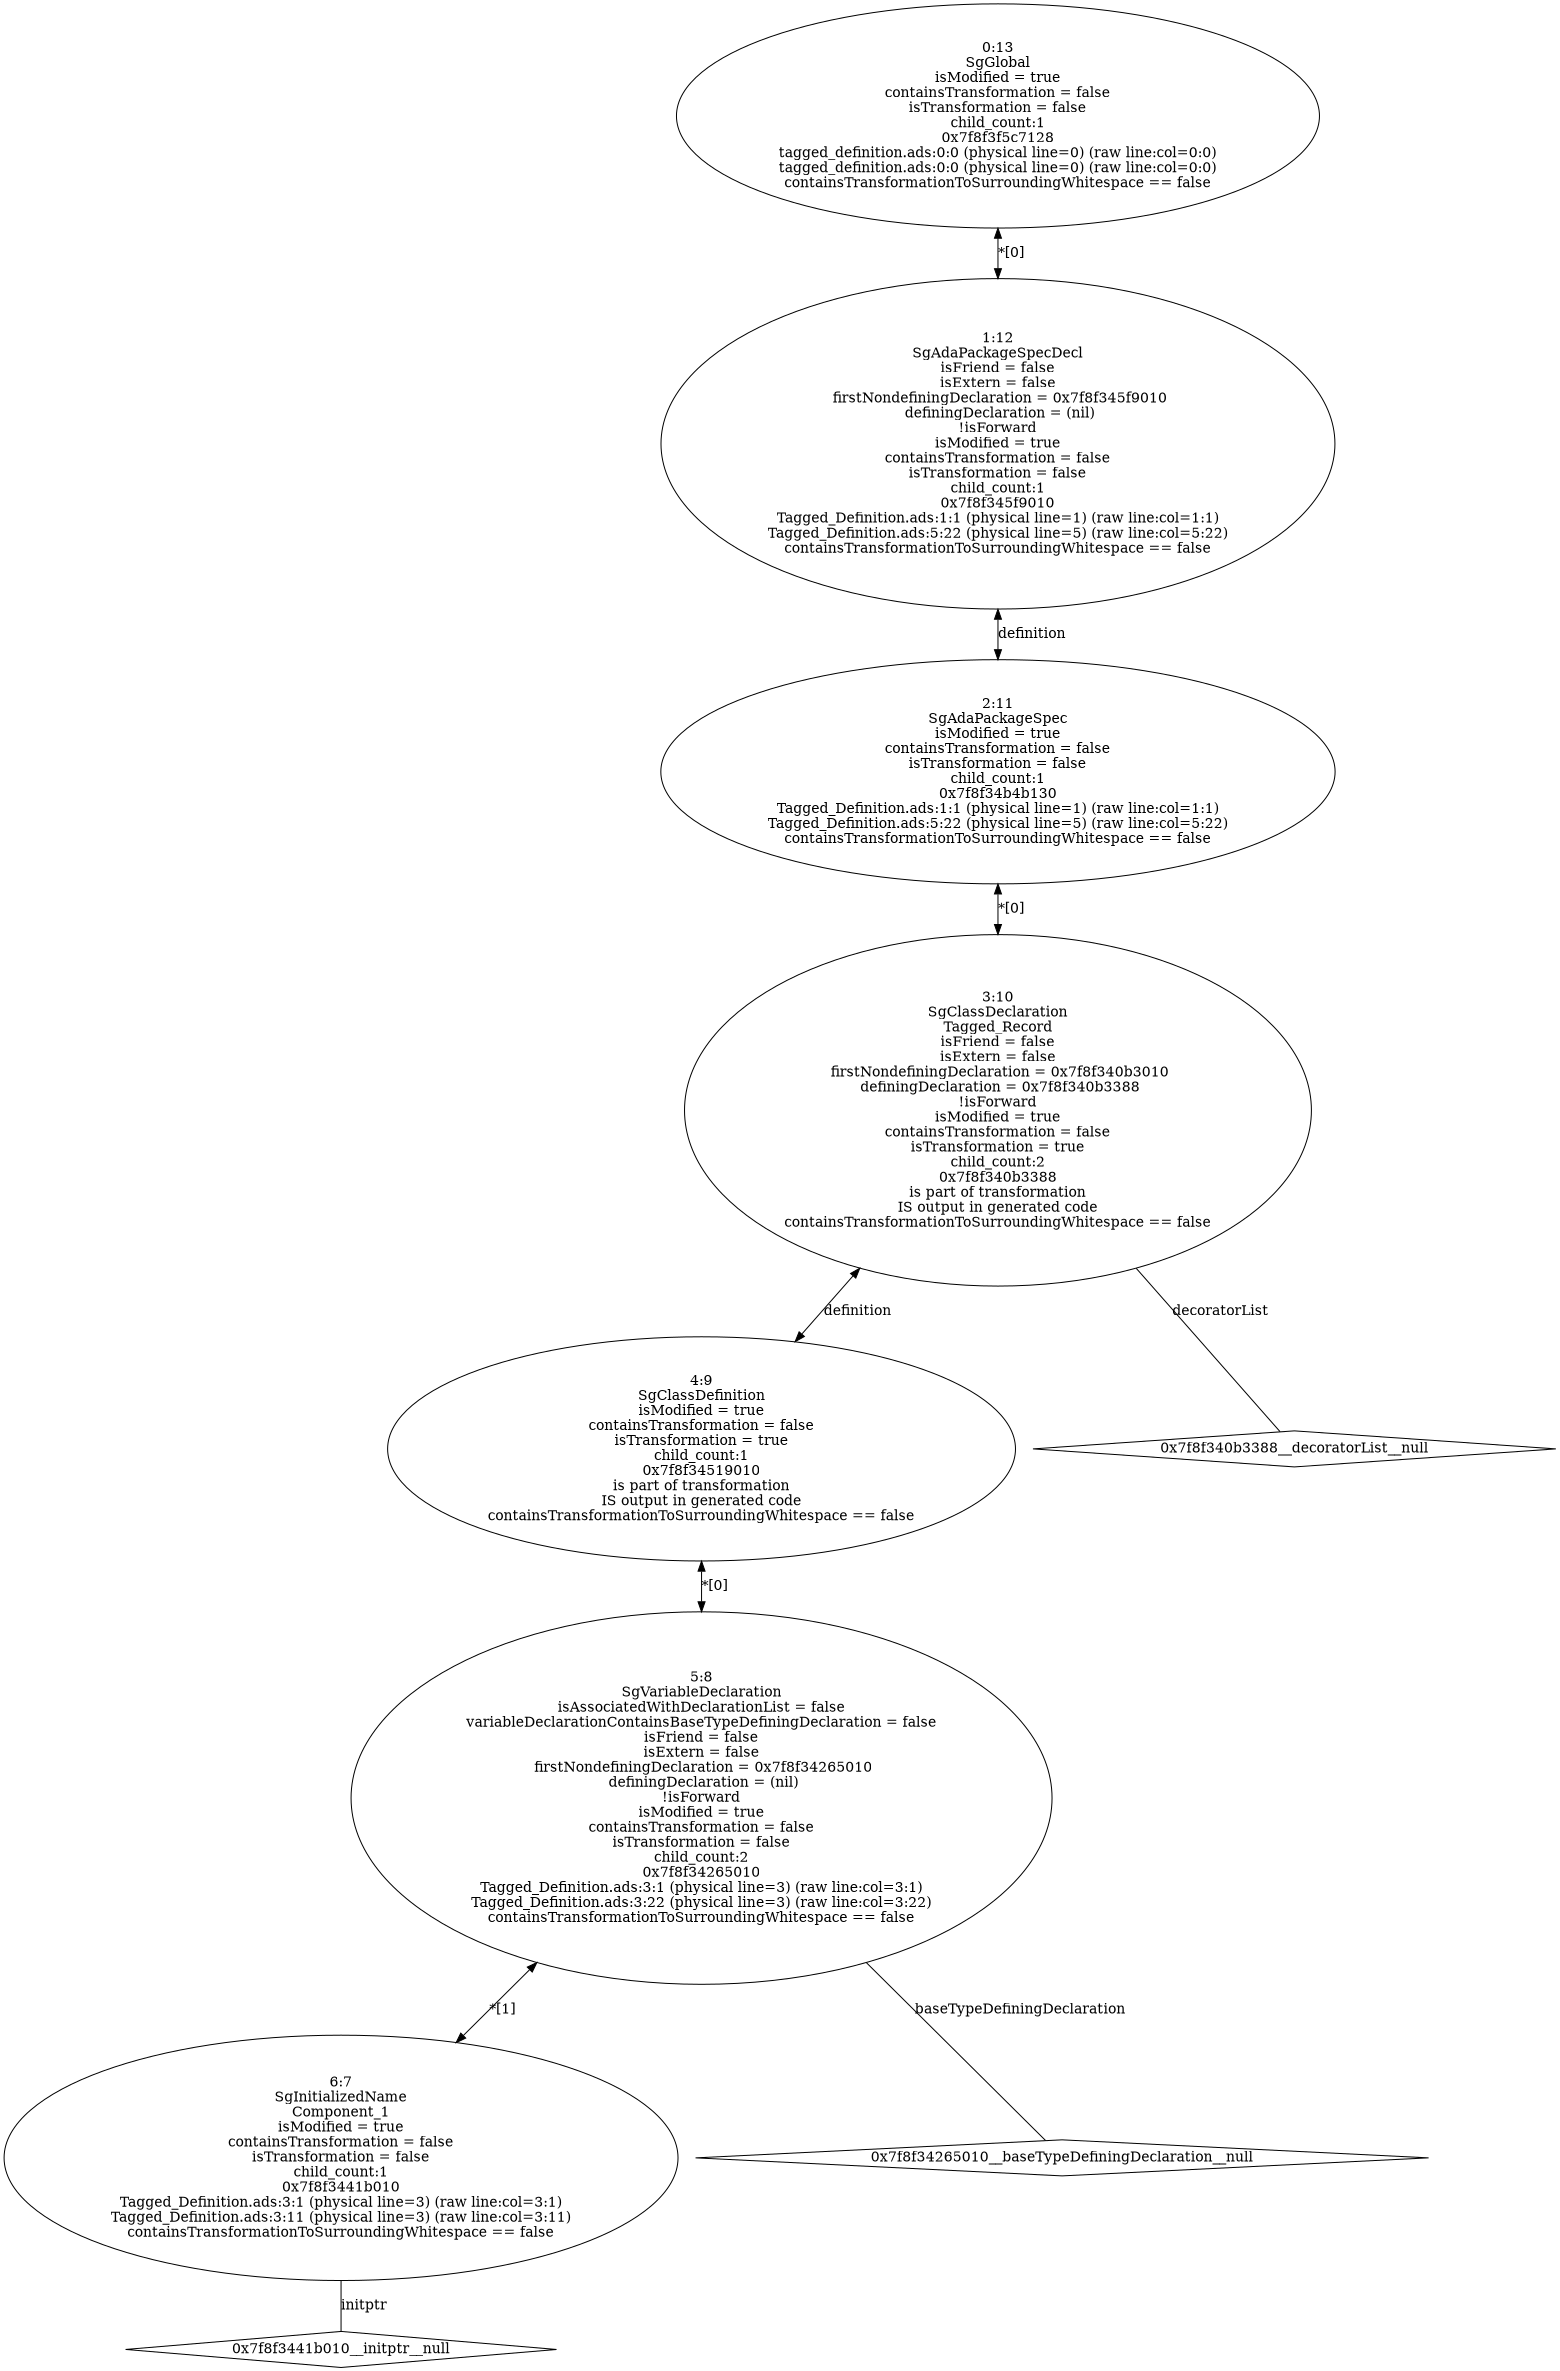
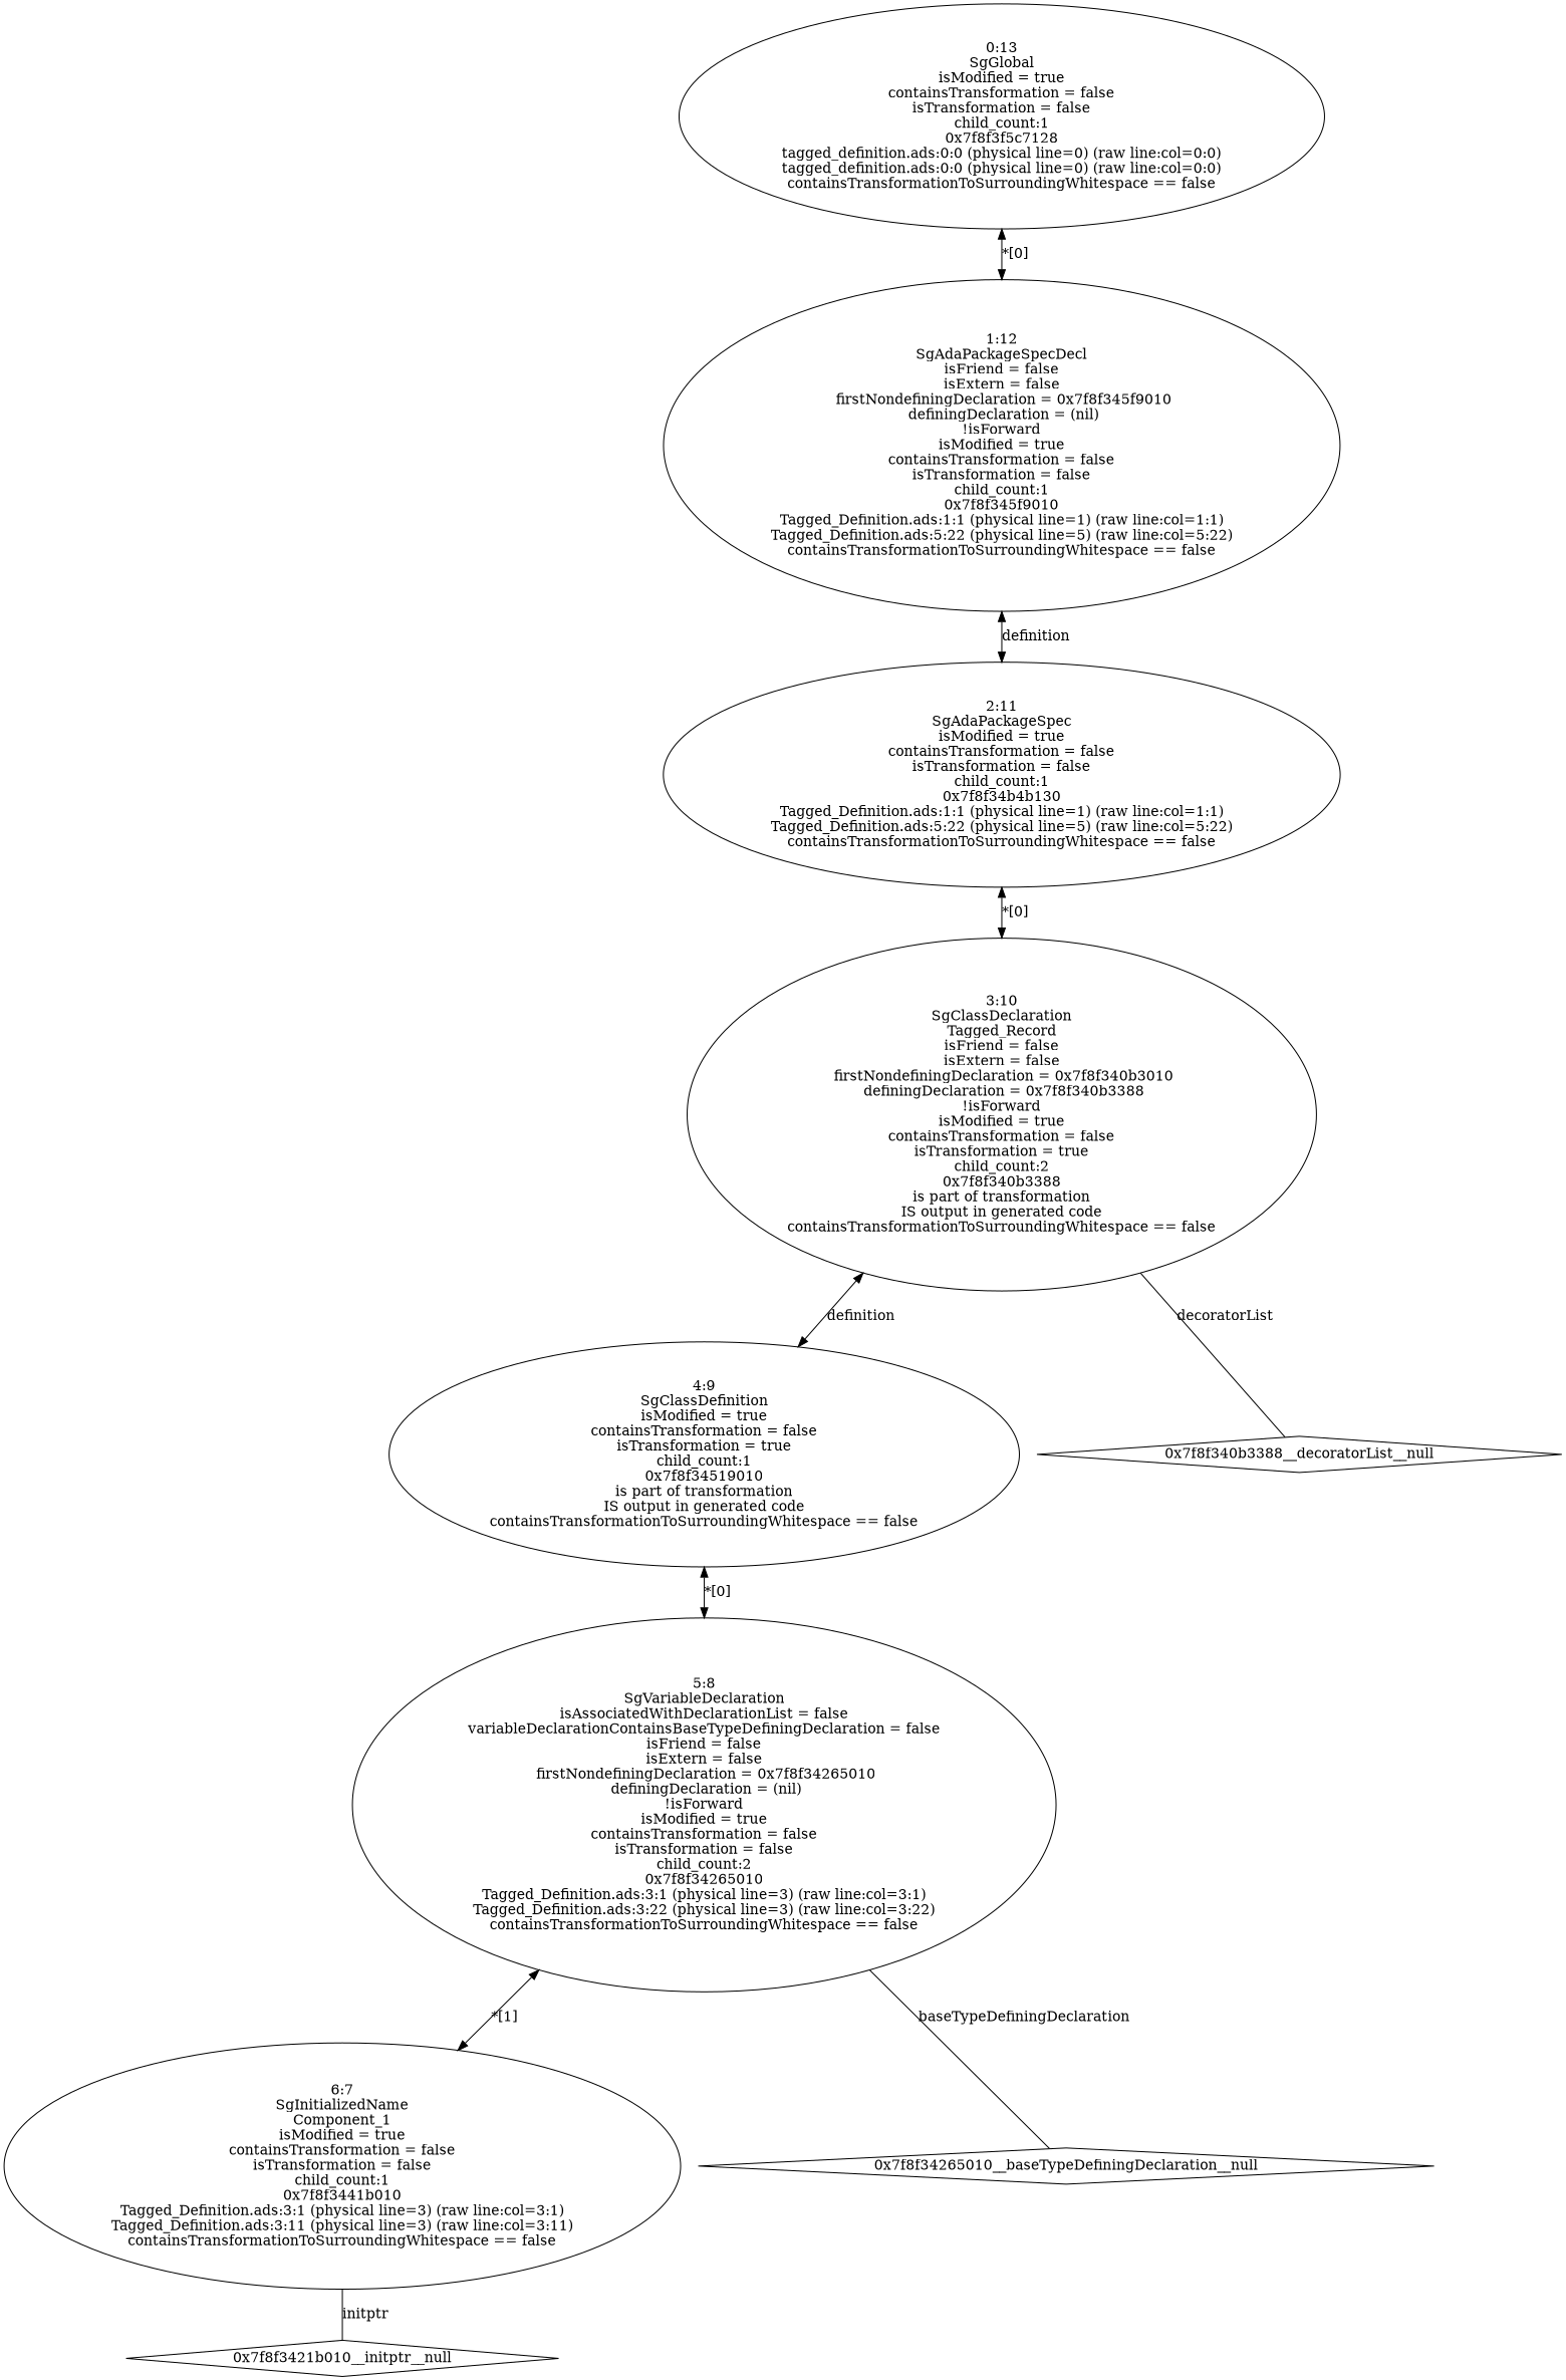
  digraph {
    edge [dir=both]
    n1 [label="6:7\nSgInitializedName\nComponent_1\nisModified = true\ncontainsTransformation = false\nisTransformation = false\nchild_count:1\n0x7f8f3441b010\nTagged_Definition.ads:3:1 (physical line=3) (raw line:col=3:1)\nTagged_Definition.ads:3:11 (physical line=3) (raw line:col=3:11)\ncontainsTransformationToSurroundingWhitespace == false\n"]
-   "0x7f8f3441b010__initptr__null" [shape=diamond]
+   "0x7f8f3441b010__initptr__null" [shape=diamond label="0x7f8f3421b010__initptr__null"]
    n3 [label="5:8\nSgVariableDeclaration\n isAssociatedWithDeclarationList = false \n variableDeclarationContainsBaseTypeDefiningDeclaration = false \n isFriend = false \n isExtern = false \n firstNondefiningDeclaration = 0x7f8f34265010\n definingDeclaration = (nil)\n!isForward\nisModified = true\ncontainsTransformation = false\nisTransformation = false\nchild_count:2\n0x7f8f34265010\nTagged_Definition.ads:3:1 (physical line=3) (raw line:col=3:1)\nTagged_Definition.ads:3:22 (physical line=3) (raw line:col=3:22)\ncontainsTransformationToSurroundingWhitespace == false\n"]
    "0x7f8f34265010__baseTypeDefiningDeclaration__null" [shape=diamond]
    n5 [label="4:9\nSgClassDefinition\nisModified = true\ncontainsTransformation = false\nisTransformation = true\nchild_count:1\n0x7f8f34519010\nis part of transformation\nIS output in generated code\ncontainsTransformationToSurroundingWhitespace == false\n"]
    n6 [label="3:10\nSgClassDeclaration\nTagged_Record\n isFriend = false \n isExtern = false \n firstNondefiningDeclaration = 0x7f8f340b3010\n definingDeclaration = 0x7f8f340b3388\n!isForward\nisModified = true\ncontainsTransformation = false\nisTransformation = true\nchild_count:2\n0x7f8f340b3388\nis part of transformation\nIS output in generated code\ncontainsTransformationToSurroundingWhitespace == false\n"]
    "0x7f8f340b3388__decoratorList__null" [shape=diamond]
    n8 [label="2:11\nSgAdaPackageSpec\nisModified = true\ncontainsTransformation = false\nisTransformation = false\nchild_count:1\n0x7f8f34b4b130\nTagged_Definition.ads:1:1 (physical line=1) (raw line:col=1:1)\nTagged_Definition.ads:5:22 (physical line=5) (raw line:col=5:22)\ncontainsTransformationToSurroundingWhitespace == false\n"]
    n9 [label="1:12\nSgAdaPackageSpecDecl\n isFriend = false \n isExtern = false \n firstNondefiningDeclaration = 0x7f8f345f9010\n definingDeclaration = (nil)\n!isForward\nisModified = true\ncontainsTransformation = false\nisTransformation = false\nchild_count:1\n0x7f8f345f9010\nTagged_Definition.ads:1:1 (physical line=1) (raw line:col=1:1)\nTagged_Definition.ads:5:22 (physical line=5) (raw line:col=5:22)\ncontainsTransformationToSurroundingWhitespace == false\n"]
    n10 [label="0:13\nSgGlobal\nisModified = true\ncontainsTransformation = false\nisTransformation = false\nchild_count:1\n0x7f8f3f5c7128\ntagged_definition.ads:0:0 (physical line=0) (raw line:col=0:0)\ntagged_definition.ads:0:0 (physical line=0) (raw line:col=0:0)\ncontainsTransformationToSurroundingWhitespace == false\n"]
    n1 -> "0x7f8f3441b010__initptr__null" [dir=none label=initptr]
    n3 -> n1 [label="*[1]"]
    n3 -> "0x7f8f34265010__baseTypeDefiningDeclaration__null" [dir=none label=baseTypeDefiningDeclaration]
    n5 -> n3 [label="*[0]"]
    n6 -> n5 [label=definition]
    n6 -> "0x7f8f340b3388__decoratorList__null" [dir=none label=decoratorList]
    n8 -> n6 [label="*[0]"]
    n9 -> n8 [label=definition]
    n10 -> n9 [label="*[0]"]
  }
